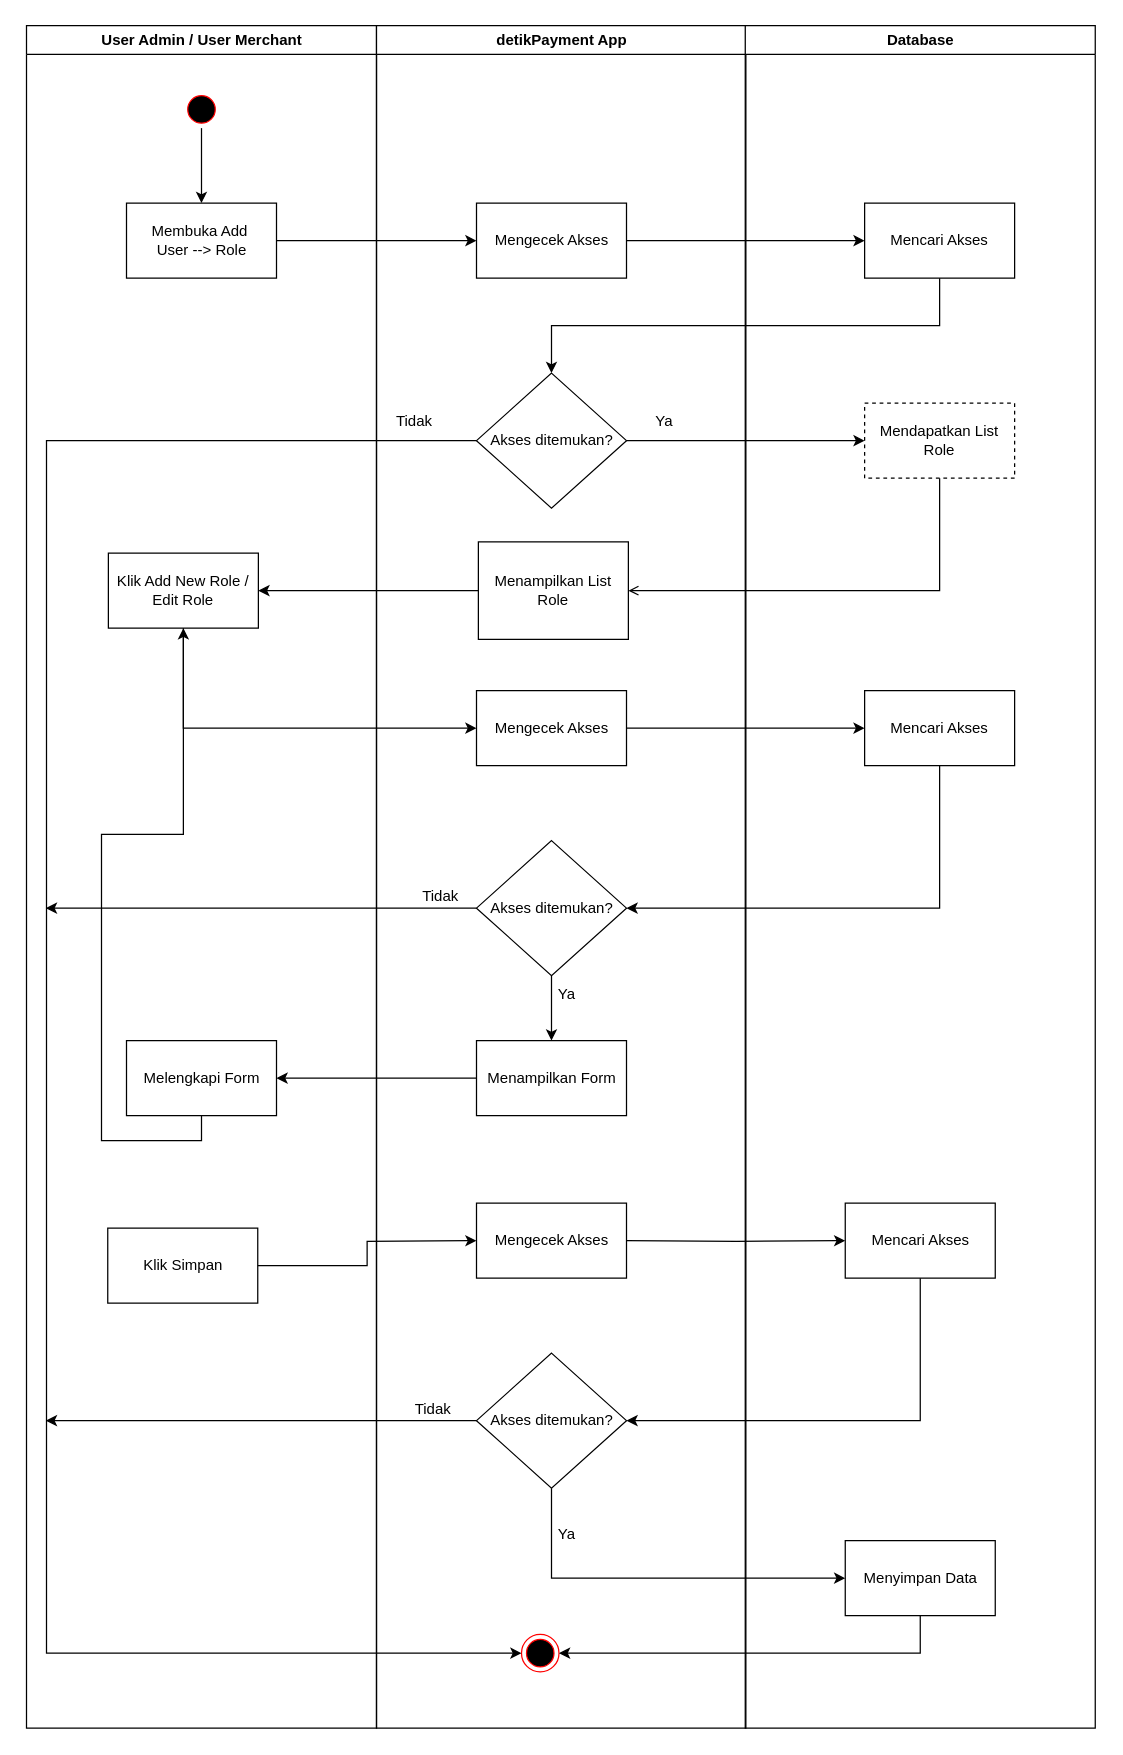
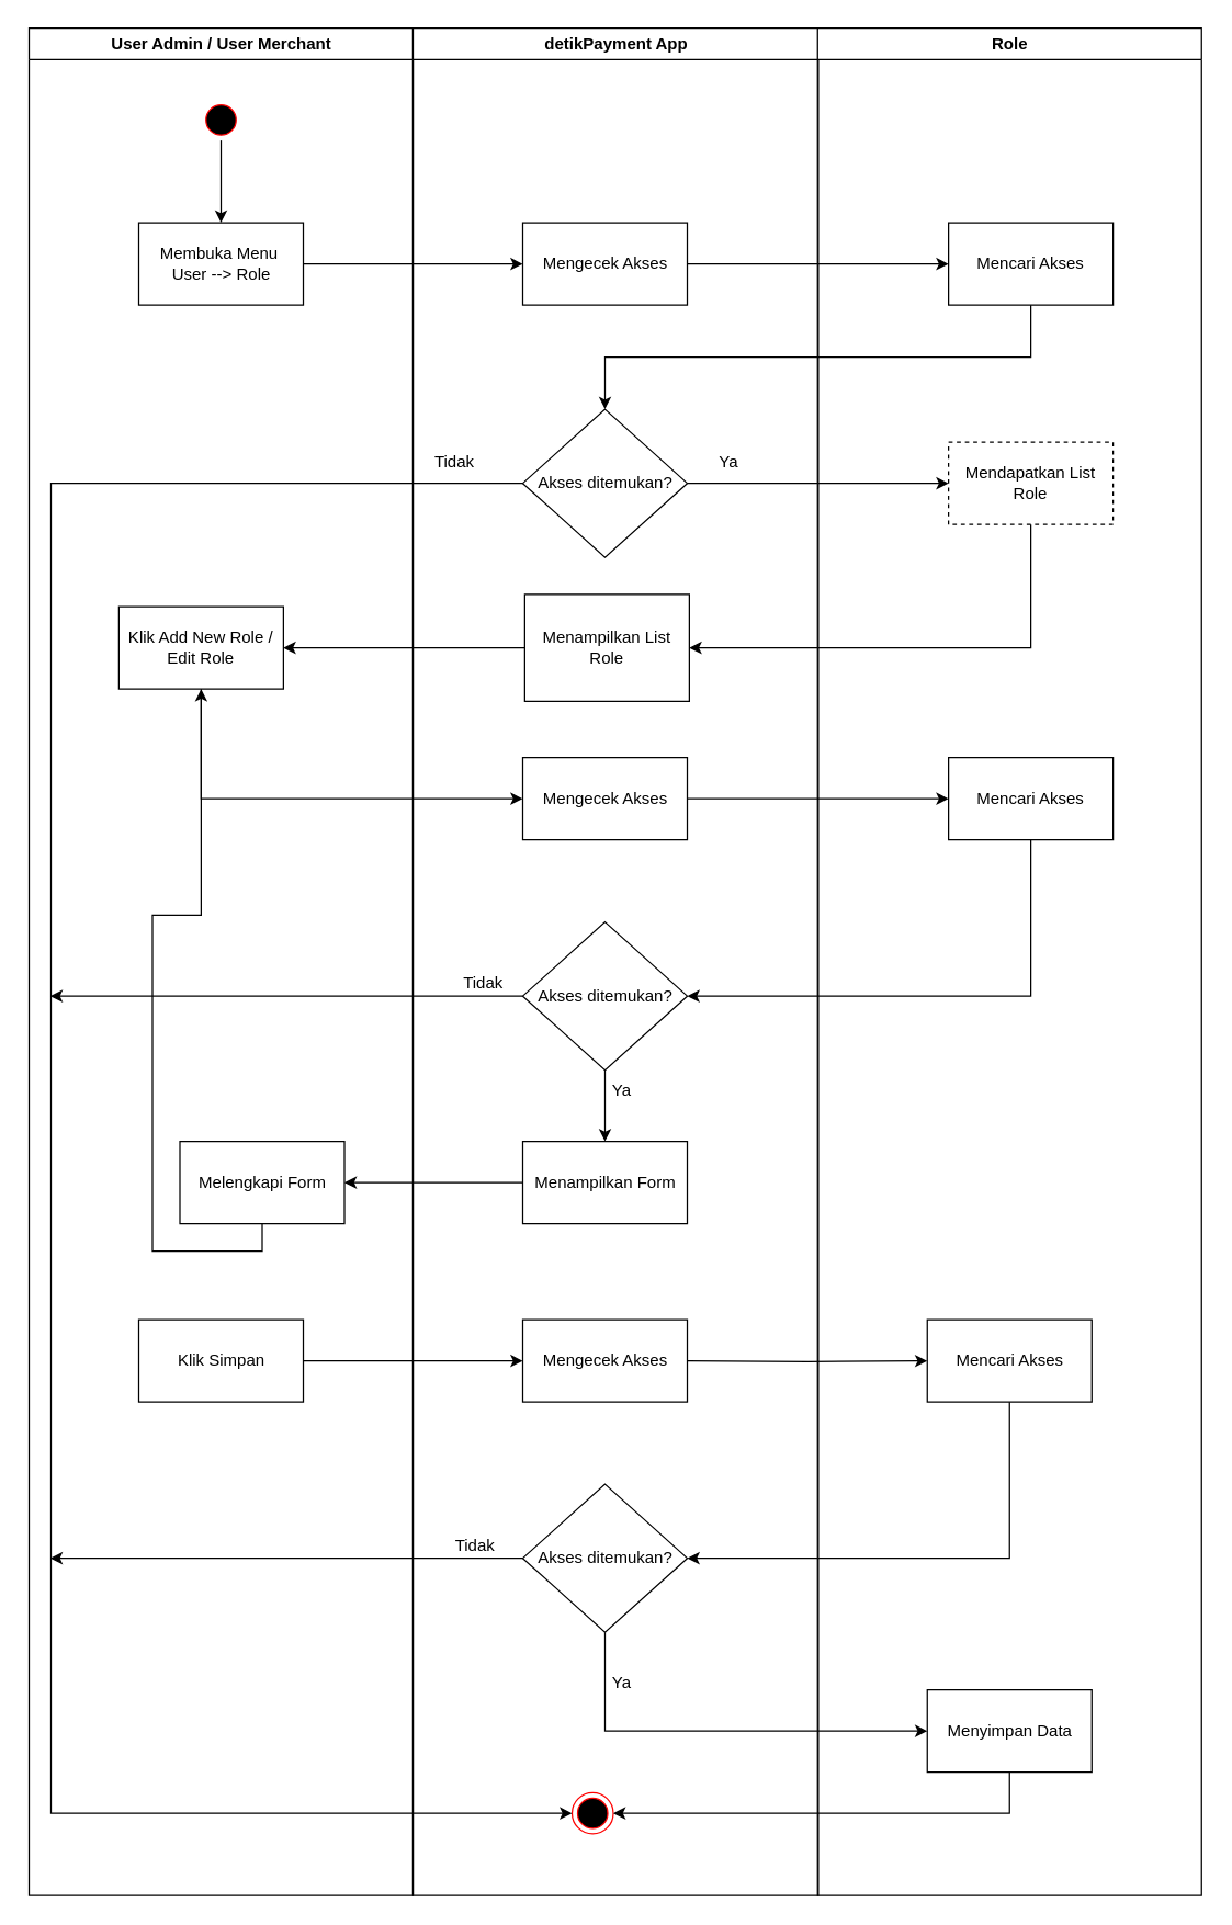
  <mxCell id="0" />
  <mxCell id="1" parent="0" />
  <mxCell id="2" value="User Admin / User Merchant" style="swimlane;whiteSpace=wrap;movable=1;resizable=1;rotatable=1;deletable=1;editable=1;connectable=1;resizeHeight=1;resizeWidth=1;" parent="1" vertex="1"><mxGeometry x="20.5" y="20" width="280" height="1362" as="geometry"><mxRectangle x="164.5" y="128" width="200" height="30" as="alternateBounds" /></mxGeometry></mxCell>
  <mxCell id="3" style="edgeStyle=orthogonalEdgeStyle;rounded=0;orthogonalLoop=1;jettySize=auto;html=1;exitX=0.5;exitY=1;exitDx=0;exitDy=0;entryX=0.5;entryY=0;entryDx=0;entryDy=0;" parent="2" source="4" target="5" edge="1"><mxGeometry relative="1" as="geometry" /></mxCell>
  <mxCell id="4" value="" style="ellipse;shape=startState;fillColor=#000000;strokeColor=#ff0000;" parent="2" vertex="1"><mxGeometry x="125" y="52" width="30" height="30" as="geometry" /></mxCell>
- <mxCell id="5" value="Membuka Add&amp;nbsp;&lt;br style=&quot;border-color: var(--border-color);&quot;&gt;User --&amp;gt; Role" style="rounded=0;whiteSpace=wrap;html=1;" parent="2" vertex="1"><mxGeometry x="80" y="142" width="120" height="60" as="geometry" /></mxCell>
+ <mxCell id="5" value="Membuka Menu&amp;nbsp;&lt;br style=&quot;border-color: var(--border-color);&quot;&gt;User --&amp;gt; Role" style="rounded=0;whiteSpace=wrap;html=1;" parent="2" vertex="1"><mxGeometry x="80" y="142" width="120" height="60" as="geometry" /></mxCell>
  <mxCell id="6" value="Klik Add New Role / Edit Role" style="rounded=0;whiteSpace=wrap;html=1;" parent="2" vertex="1"><mxGeometry x="65.5" y="422" width="120" height="60" as="geometry" /></mxCell>
  <mxCell id="7" style="edgeStyle=orthogonalEdgeStyle;rounded=0;orthogonalLoop=1;jettySize=auto;html=1;exitX=0.5;exitY=1;exitDx=0;exitDy=0;" parent="2" source="8" target="6" edge="1"><mxGeometry relative="1" as="geometry" /></mxCell>
- <mxCell id="8" value="Melengkapi Form" style="rounded=0;whiteSpace=wrap;html=1;" parent="2" vertex="1"><mxGeometry x="80" y="812" width="120" height="60" as="geometry" /></mxCell>
- <mxCell id="9" value="Klik Simpan" style="rounded=0;whiteSpace=wrap;html=1;" parent="2" vertex="1"><mxGeometry x="65" y="962" width="120" height="60" as="geometry" /></mxCell>
+ <mxCell id="8" value="Melengkapi Form" style="rounded=0;whiteSpace=wrap;html=1;" parent="2" vertex="1"><mxGeometry x="110" y="812" width="120" height="60" as="geometry" /></mxCell>
+ <mxCell id="9" value="Klik Simpan" style="rounded=0;whiteSpace=wrap;html=1;" parent="2" vertex="1"><mxGeometry x="80" y="942" width="120" height="60" as="geometry" /></mxCell>
  <mxCell id="10" value="detikPayment App" style="swimlane;whiteSpace=wrap;movable=1;resizable=1;rotatable=1;deletable=1;editable=1;connectable=1;direction=east;" parent="1" vertex="1"><mxGeometry x="300.5" y="20" width="295.5" height="1362" as="geometry" /></mxCell>
  <mxCell id="11" value="Mengecek Akses" style="rounded=0;whiteSpace=wrap;html=1;" parent="10" vertex="1"><mxGeometry x="80" y="142" width="120" height="60" as="geometry" /></mxCell>
  <mxCell id="12" value="Akses ditemukan?" style="rhombus;whiteSpace=wrap;html=1;" parent="10" vertex="1"><mxGeometry x="80" y="278" width="120" height="108" as="geometry" /></mxCell>
  <mxCell id="13" value="Menampilkan List Role" style="rounded=0;whiteSpace=wrap;html=1;direction=north;" parent="10" vertex="1"><mxGeometry x="81.5" y="413" width="120" height="78" as="geometry" /></mxCell>
  <mxCell id="14" value="Mengecek Akses" style="rounded=0;whiteSpace=wrap;html=1;" parent="10" vertex="1"><mxGeometry x="80" y="532" width="120" height="60" as="geometry" /></mxCell>
  <mxCell id="15" value="" style="ellipse;shape=endState;fillColor=#000000;strokeColor=#ff0000" parent="10" vertex="1"><mxGeometry x="116" y="1287" width="30" height="30" as="geometry" /></mxCell>
  <mxCell id="16" style="edgeStyle=orthogonalEdgeStyle;rounded=0;orthogonalLoop=1;jettySize=auto;html=1;entryX=0;entryY=0.5;entryDx=0;entryDy=0;" parent="10" source="12" target="15" edge="1"><mxGeometry relative="1" as="geometry"><Array as="points"><mxPoint x="-264" y="332" /><mxPoint x="-264" y="1302" /></Array><mxPoint x="75.5" y="332" as="sourcePoint" /></mxGeometry></mxCell>
  <mxCell id="17" style="edgeStyle=orthogonalEdgeStyle;rounded=0;orthogonalLoop=1;jettySize=auto;html=1;exitX=0.5;exitY=1;exitDx=0;exitDy=0;entryX=0.5;entryY=0;entryDx=0;entryDy=0;" parent="10" source="18" target="22" edge="1"><mxGeometry relative="1" as="geometry" /></mxCell>
  <mxCell id="18" value="Akses ditemukan?" style="rhombus;whiteSpace=wrap;html=1;" parent="10" vertex="1"><mxGeometry x="80" y="652" width="120" height="108" as="geometry" /></mxCell>
  <mxCell id="19" value="Ya" style="text;html=1;strokeColor=none;fillColor=none;align=center;verticalAlign=middle;whiteSpace=wrap;rounded=0;" parent="10" vertex="1"><mxGeometry x="200" y="302" width="60" height="30" as="geometry" /></mxCell>
  <mxCell id="20" value="Tidak" style="text;html=1;strokeColor=none;fillColor=none;align=center;verticalAlign=middle;whiteSpace=wrap;rounded=0;" parent="10" vertex="1"><mxGeometry y="302" width="60" height="30" as="geometry" /></mxCell>
  <mxCell id="21" value="Tidak" style="text;html=1;strokeColor=none;fillColor=none;align=center;verticalAlign=middle;whiteSpace=wrap;rounded=0;" parent="10" vertex="1"><mxGeometry x="21.5" y="682" width="60" height="30" as="geometry" /></mxCell>
  <mxCell id="22" value="Menampilkan Form" style="rounded=0;whiteSpace=wrap;html=1;" parent="10" vertex="1"><mxGeometry x="80" y="812" width="120" height="60" as="geometry" /></mxCell>
  <mxCell id="23" value="Mengecek Akses" style="rounded=0;whiteSpace=wrap;html=1;" parent="10" vertex="1"><mxGeometry x="80" y="942" width="120" height="60" as="geometry" /></mxCell>
  <mxCell id="24" value="Akses ditemukan?" style="rhombus;whiteSpace=wrap;html=1;" parent="10" vertex="1"><mxGeometry x="80" y="1062" width="120" height="108" as="geometry" /></mxCell>
  <mxCell id="25" value="Ya" style="text;html=1;strokeColor=none;fillColor=none;align=center;verticalAlign=middle;whiteSpace=wrap;rounded=0;" parent="10" vertex="1"><mxGeometry x="122.5" y="760" width="60" height="30" as="geometry" /></mxCell>
  <mxCell id="26" value="Ya" style="text;html=1;strokeColor=none;fillColor=none;align=center;verticalAlign=middle;whiteSpace=wrap;rounded=0;" parent="10" vertex="1"><mxGeometry x="122.5" y="1192" width="60" height="30" as="geometry" /></mxCell>
  <mxCell id="27" value="Tidak" style="text;html=1;strokeColor=none;fillColor=none;align=center;verticalAlign=middle;whiteSpace=wrap;rounded=0;" parent="10" vertex="1"><mxGeometry x="15.5" y="1092" width="60" height="30" as="geometry" /></mxCell>
- <mxCell id="28" value="Database" style="swimlane;whiteSpace=wrap;movable=1;resizable=1;rotatable=1;deletable=1;editable=1;connectable=1;" parent="1" vertex="1"><mxGeometry x="595.5" y="20" width="280" height="1362" as="geometry" /></mxCell>
+ <mxCell id="28" value="Role" style="swimlane;whiteSpace=wrap;movable=1;resizable=1;rotatable=1;deletable=1;editable=1;connectable=1;" parent="1" vertex="1"><mxGeometry x="595.5" y="20" width="280" height="1362" as="geometry" /></mxCell>
  <mxCell id="29" value="Mencari Akses" style="rounded=0;whiteSpace=wrap;html=1;" parent="28" vertex="1"><mxGeometry x="95.5" y="142" width="120" height="60" as="geometry" /></mxCell>
  <mxCell id="30" value="Mendapatkan List Role" style="rounded=0;whiteSpace=wrap;html=1;dashed=1;" parent="28" vertex="1"><mxGeometry x="95.5" y="302" width="120" height="60" as="geometry" /></mxCell>
  <mxCell id="31" value="Mencari Akses" style="rounded=0;whiteSpace=wrap;html=1;" parent="28" vertex="1"><mxGeometry x="95.5" y="532" width="120" height="60" as="geometry" /></mxCell>
  <mxCell id="32" value="Mencari Akses" style="rounded=0;whiteSpace=wrap;html=1;" parent="28" vertex="1"><mxGeometry x="80" y="942" width="120" height="60" as="geometry" /></mxCell>
  <mxCell id="33" value="Menyimpan Data" style="rounded=0;whiteSpace=wrap;html=1;" parent="28" vertex="1"><mxGeometry x="80" y="1212" width="120" height="60" as="geometry" /></mxCell>
  <mxCell id="34" style="edgeStyle=orthogonalEdgeStyle;rounded=0;orthogonalLoop=1;jettySize=auto;html=1;exitX=1;exitY=0.5;exitDx=0;exitDy=0;entryX=0;entryY=0.5;entryDx=0;entryDy=0;" parent="1" source="5" target="11" edge="1"><mxGeometry relative="1" as="geometry" /></mxCell>
  <mxCell id="35" style="edgeStyle=orthogonalEdgeStyle;rounded=0;orthogonalLoop=1;jettySize=auto;html=1;exitX=1;exitY=0.5;exitDx=0;exitDy=0;entryX=0;entryY=0.5;entryDx=0;entryDy=0;" parent="1" source="11" target="29" edge="1"><mxGeometry relative="1" as="geometry" /></mxCell>
  <mxCell id="36" style="edgeStyle=orthogonalEdgeStyle;rounded=0;orthogonalLoop=1;jettySize=auto;html=1;exitX=0.5;exitY=1;exitDx=0;exitDy=0;entryX=0;entryY=0.5;entryDx=0;entryDy=0;" parent="1" source="6" target="14" edge="1"><mxGeometry relative="1" as="geometry" /></mxCell>
  <mxCell id="37" style="edgeStyle=orthogonalEdgeStyle;rounded=0;orthogonalLoop=1;jettySize=auto;html=1;exitX=1;exitY=0.5;exitDx=0;exitDy=0;entryX=0;entryY=0.5;entryDx=0;entryDy=0;" parent="1" source="14" target="31" edge="1"><mxGeometry relative="1" as="geometry" /></mxCell>
  <mxCell id="38" style="edgeStyle=orthogonalEdgeStyle;rounded=0;orthogonalLoop=1;jettySize=auto;html=1;exitX=0.5;exitY=1;exitDx=0;exitDy=0;entryX=1;entryY=0.5;entryDx=0;entryDy=0;" parent="1" source="31" target="18" edge="1"><mxGeometry relative="1" as="geometry" /></mxCell>
  <mxCell id="39" style="edgeStyle=orthogonalEdgeStyle;rounded=0;orthogonalLoop=1;jettySize=auto;html=1;exitX=0;exitY=0.5;exitDx=0;exitDy=0;" parent="1" source="18" edge="1"><mxGeometry relative="1" as="geometry"><mxPoint x="36" y="726" as="targetPoint" /></mxGeometry></mxCell>
  <mxCell id="40" style="edgeStyle=orthogonalEdgeStyle;rounded=0;orthogonalLoop=1;jettySize=auto;html=1;exitX=0.5;exitY=1;exitDx=0;exitDy=0;entryX=0.5;entryY=0;entryDx=0;entryDy=0;" parent="1" source="29" target="12" edge="1"><mxGeometry relative="1" as="geometry" /></mxCell>
  <mxCell id="41" style="edgeStyle=orthogonalEdgeStyle;rounded=0;orthogonalLoop=1;jettySize=auto;html=1;exitX=1;exitY=0.5;exitDx=0;exitDy=0;entryX=0;entryY=0.5;entryDx=0;entryDy=0;" parent="1" source="12" target="30" edge="1"><mxGeometry relative="1" as="geometry" /></mxCell>
  <mxCell id="42" style="edgeStyle=orthogonalEdgeStyle;rounded=0;orthogonalLoop=1;jettySize=auto;html=1;exitX=0;exitY=0.5;exitDx=0;exitDy=0;entryX=1;entryY=0.5;entryDx=0;entryDy=0;" parent="1" source="22" target="8" edge="1"><mxGeometry relative="1" as="geometry" /></mxCell>
  <mxCell id="43" style="edgeStyle=orthogonalEdgeStyle;rounded=0;orthogonalLoop=1;jettySize=auto;html=1;exitX=1;exitY=0.5;exitDx=0;exitDy=0;entryX=0;entryY=0.5;entryDx=0;entryDy=0;" parent="1" source="9" edge="1"><mxGeometry relative="1" as="geometry"><mxPoint x="380.5" y="992" as="targetPoint" /></mxGeometry></mxCell>
  <mxCell id="44" style="edgeStyle=orthogonalEdgeStyle;rounded=0;orthogonalLoop=1;jettySize=auto;html=1;exitX=1;exitY=0.5;exitDx=0;exitDy=0;entryX=0;entryY=0.5;entryDx=0;entryDy=0;" parent="1" target="32" edge="1"><mxGeometry relative="1" as="geometry"><mxPoint x="500.5" y="992" as="sourcePoint" /></mxGeometry></mxCell>
  <mxCell id="45" style="edgeStyle=orthogonalEdgeStyle;rounded=0;orthogonalLoop=1;jettySize=auto;html=1;exitX=0.5;exitY=1;exitDx=0;exitDy=0;entryX=1;entryY=0.5;entryDx=0;entryDy=0;" parent="1" source="32" target="24" edge="1"><mxGeometry relative="1" as="geometry" /></mxCell>
  <mxCell id="46" style="edgeStyle=orthogonalEdgeStyle;rounded=0;orthogonalLoop=1;jettySize=auto;html=1;exitX=0;exitY=0.5;exitDx=0;exitDy=0;" parent="1" source="24" edge="1"><mxGeometry relative="1" as="geometry"><mxPoint x="36" y="1136" as="targetPoint" /></mxGeometry></mxCell>
  <mxCell id="47" style="edgeStyle=orthogonalEdgeStyle;rounded=0;orthogonalLoop=1;jettySize=auto;html=1;exitX=0.5;exitY=1;exitDx=0;exitDy=0;entryX=0;entryY=0.5;entryDx=0;entryDy=0;" parent="1" source="24" target="33" edge="1"><mxGeometry relative="1" as="geometry" /></mxCell>
  <mxCell id="48" style="edgeStyle=orthogonalEdgeStyle;rounded=0;orthogonalLoop=1;jettySize=auto;html=1;exitX=0.5;exitY=1;exitDx=0;exitDy=0;entryX=1;entryY=0.5;entryDx=0;entryDy=0;" parent="1" source="33" target="15" edge="1"><mxGeometry relative="1" as="geometry" /></mxCell>
- <mxCell id="49" style="edgeStyle=orthogonalEdgeStyle;rounded=0;orthogonalLoop=1;jettySize=auto;html=1;exitX=0.5;exitY=1;exitDx=0;exitDy=0;entryX=0.5;entryY=1;entryDx=0;entryDy=0;endArrow=open;" parent="1" source="30" target="13" edge="1"><mxGeometry relative="1" as="geometry" /></mxCell>
+ <mxCell id="49" style="edgeStyle=orthogonalEdgeStyle;rounded=0;orthogonalLoop=1;jettySize=auto;html=1;exitX=0.5;exitY=1;exitDx=0;exitDy=0;entryX=0.5;entryY=1;entryDx=0;entryDy=0;" parent="1" source="30" target="13" edge="1"><mxGeometry relative="1" as="geometry" /></mxCell>
  <mxCell id="50" style="edgeStyle=orthogonalEdgeStyle;rounded=0;orthogonalLoop=1;jettySize=auto;html=1;exitX=0.5;exitY=0;exitDx=0;exitDy=0;entryX=1;entryY=0.5;entryDx=0;entryDy=0;" parent="1" source="13" target="6" edge="1"><mxGeometry relative="1" as="geometry" /></mxCell>
